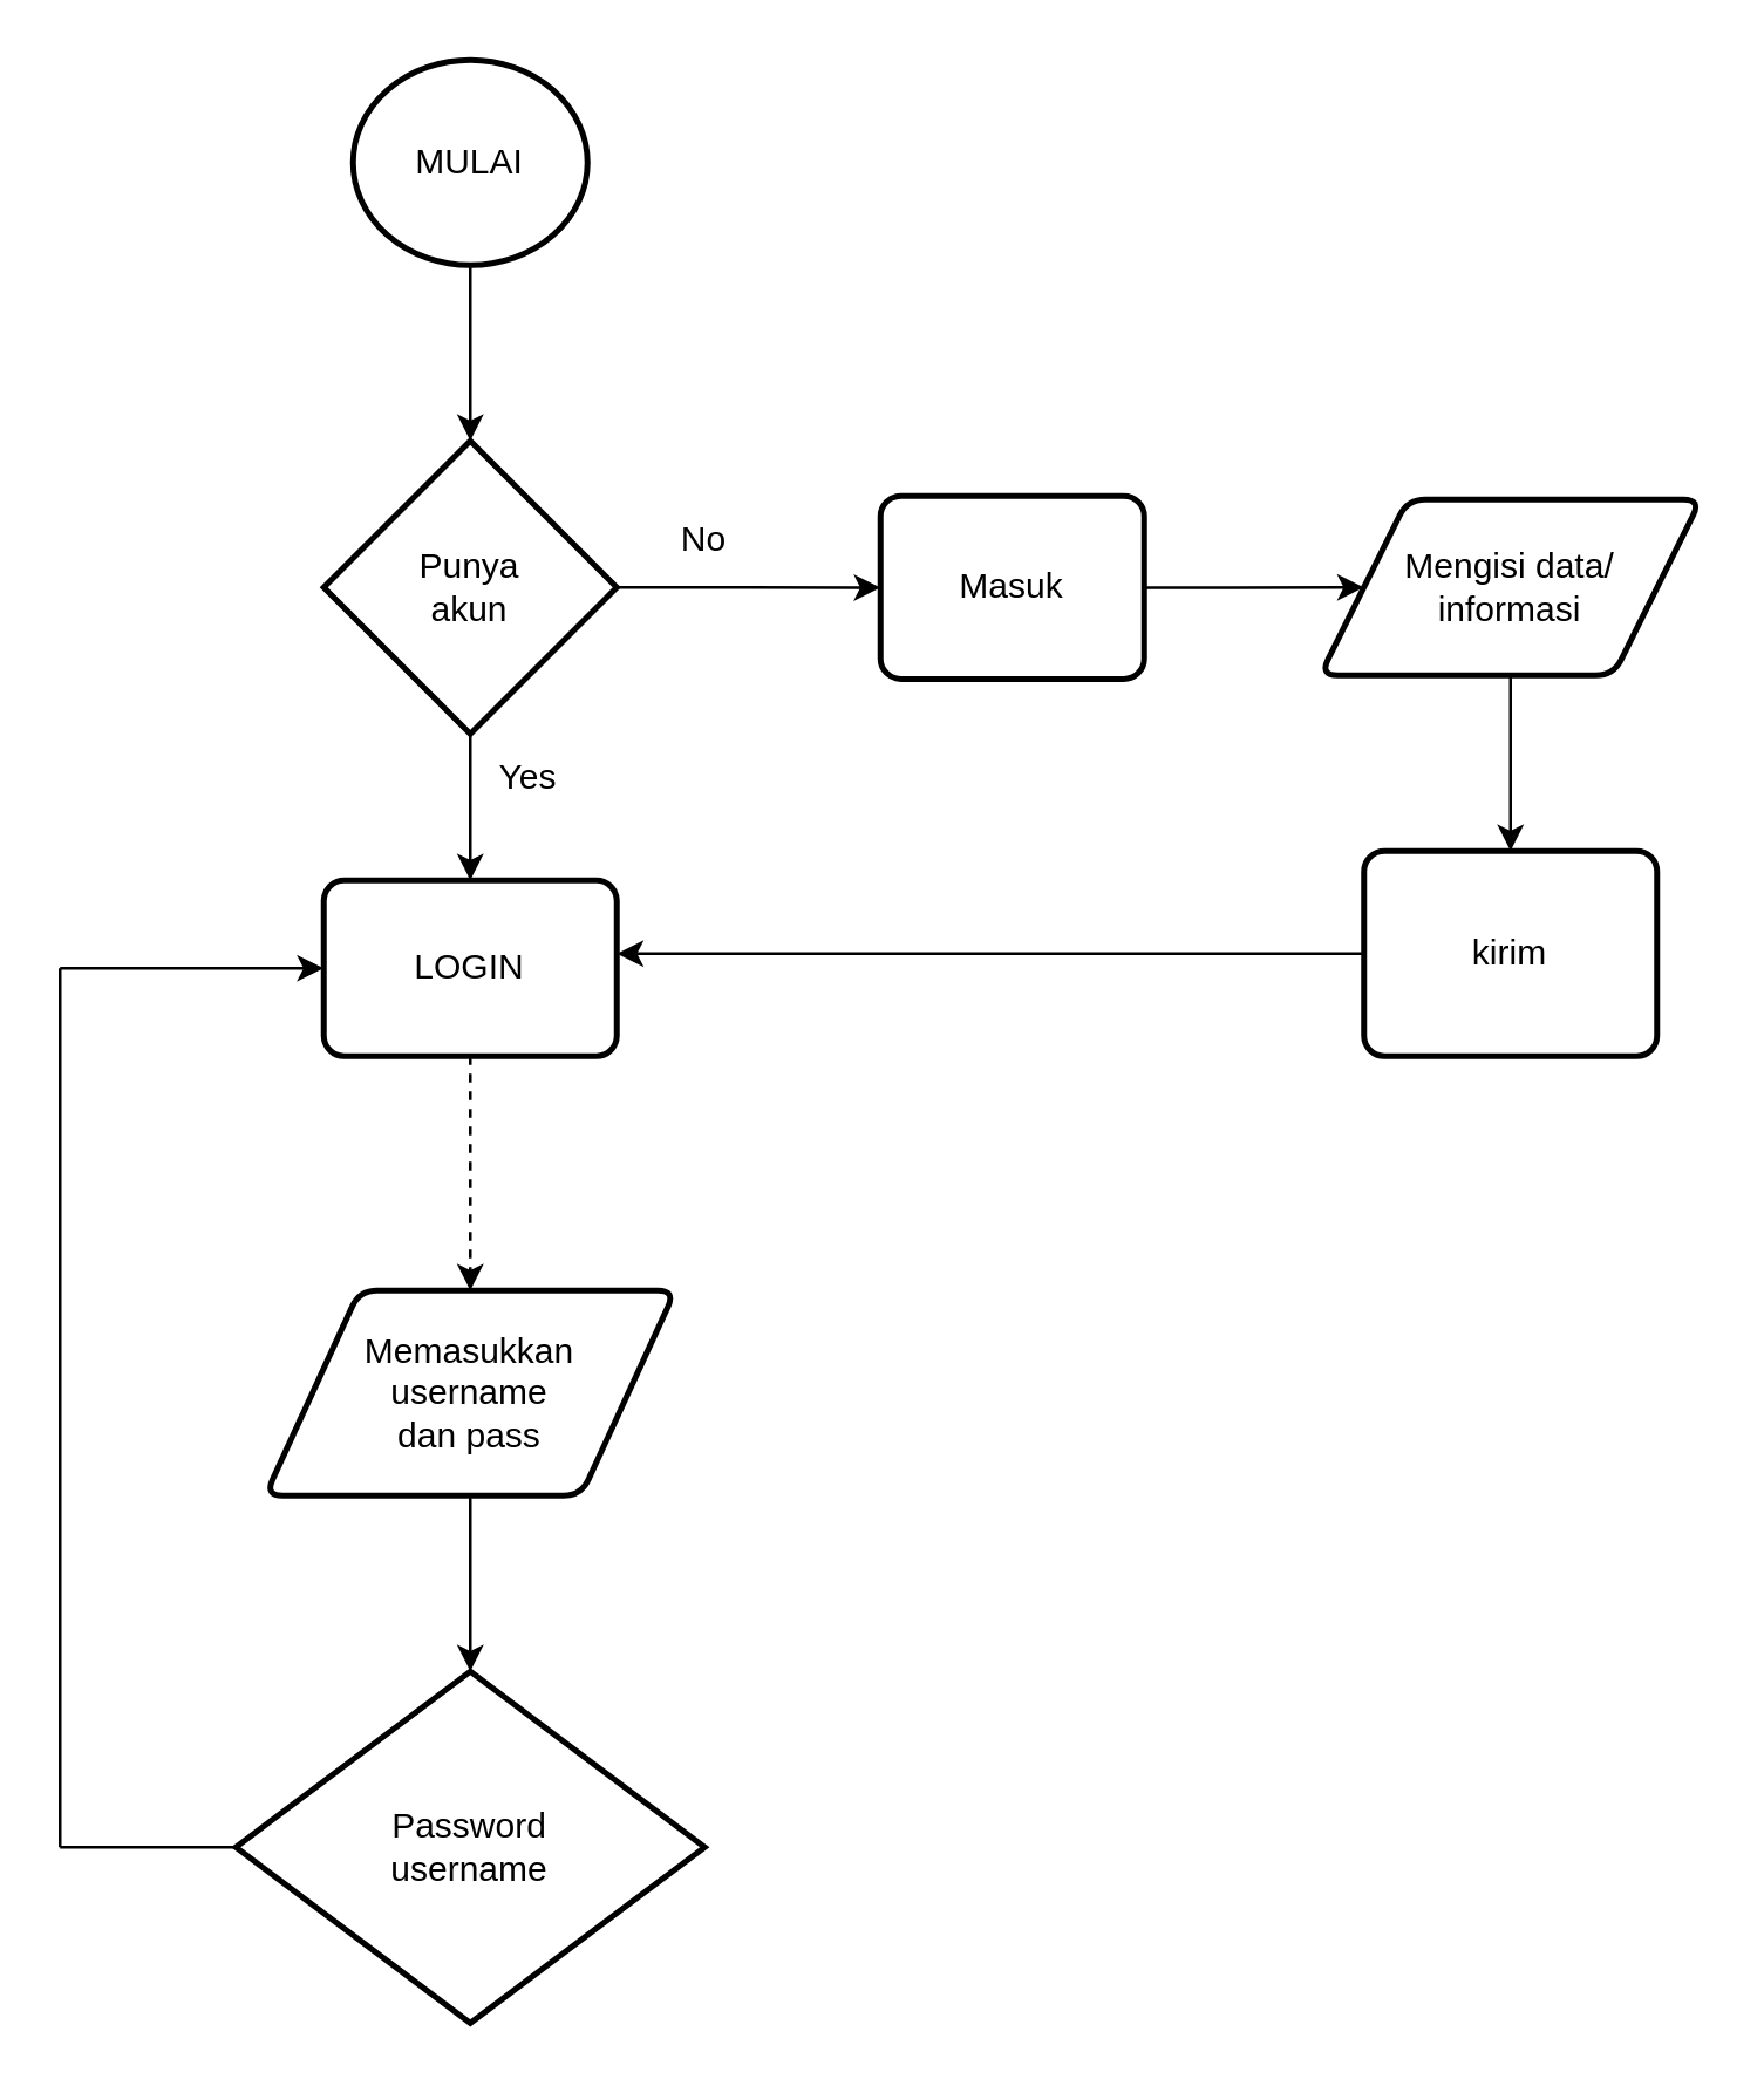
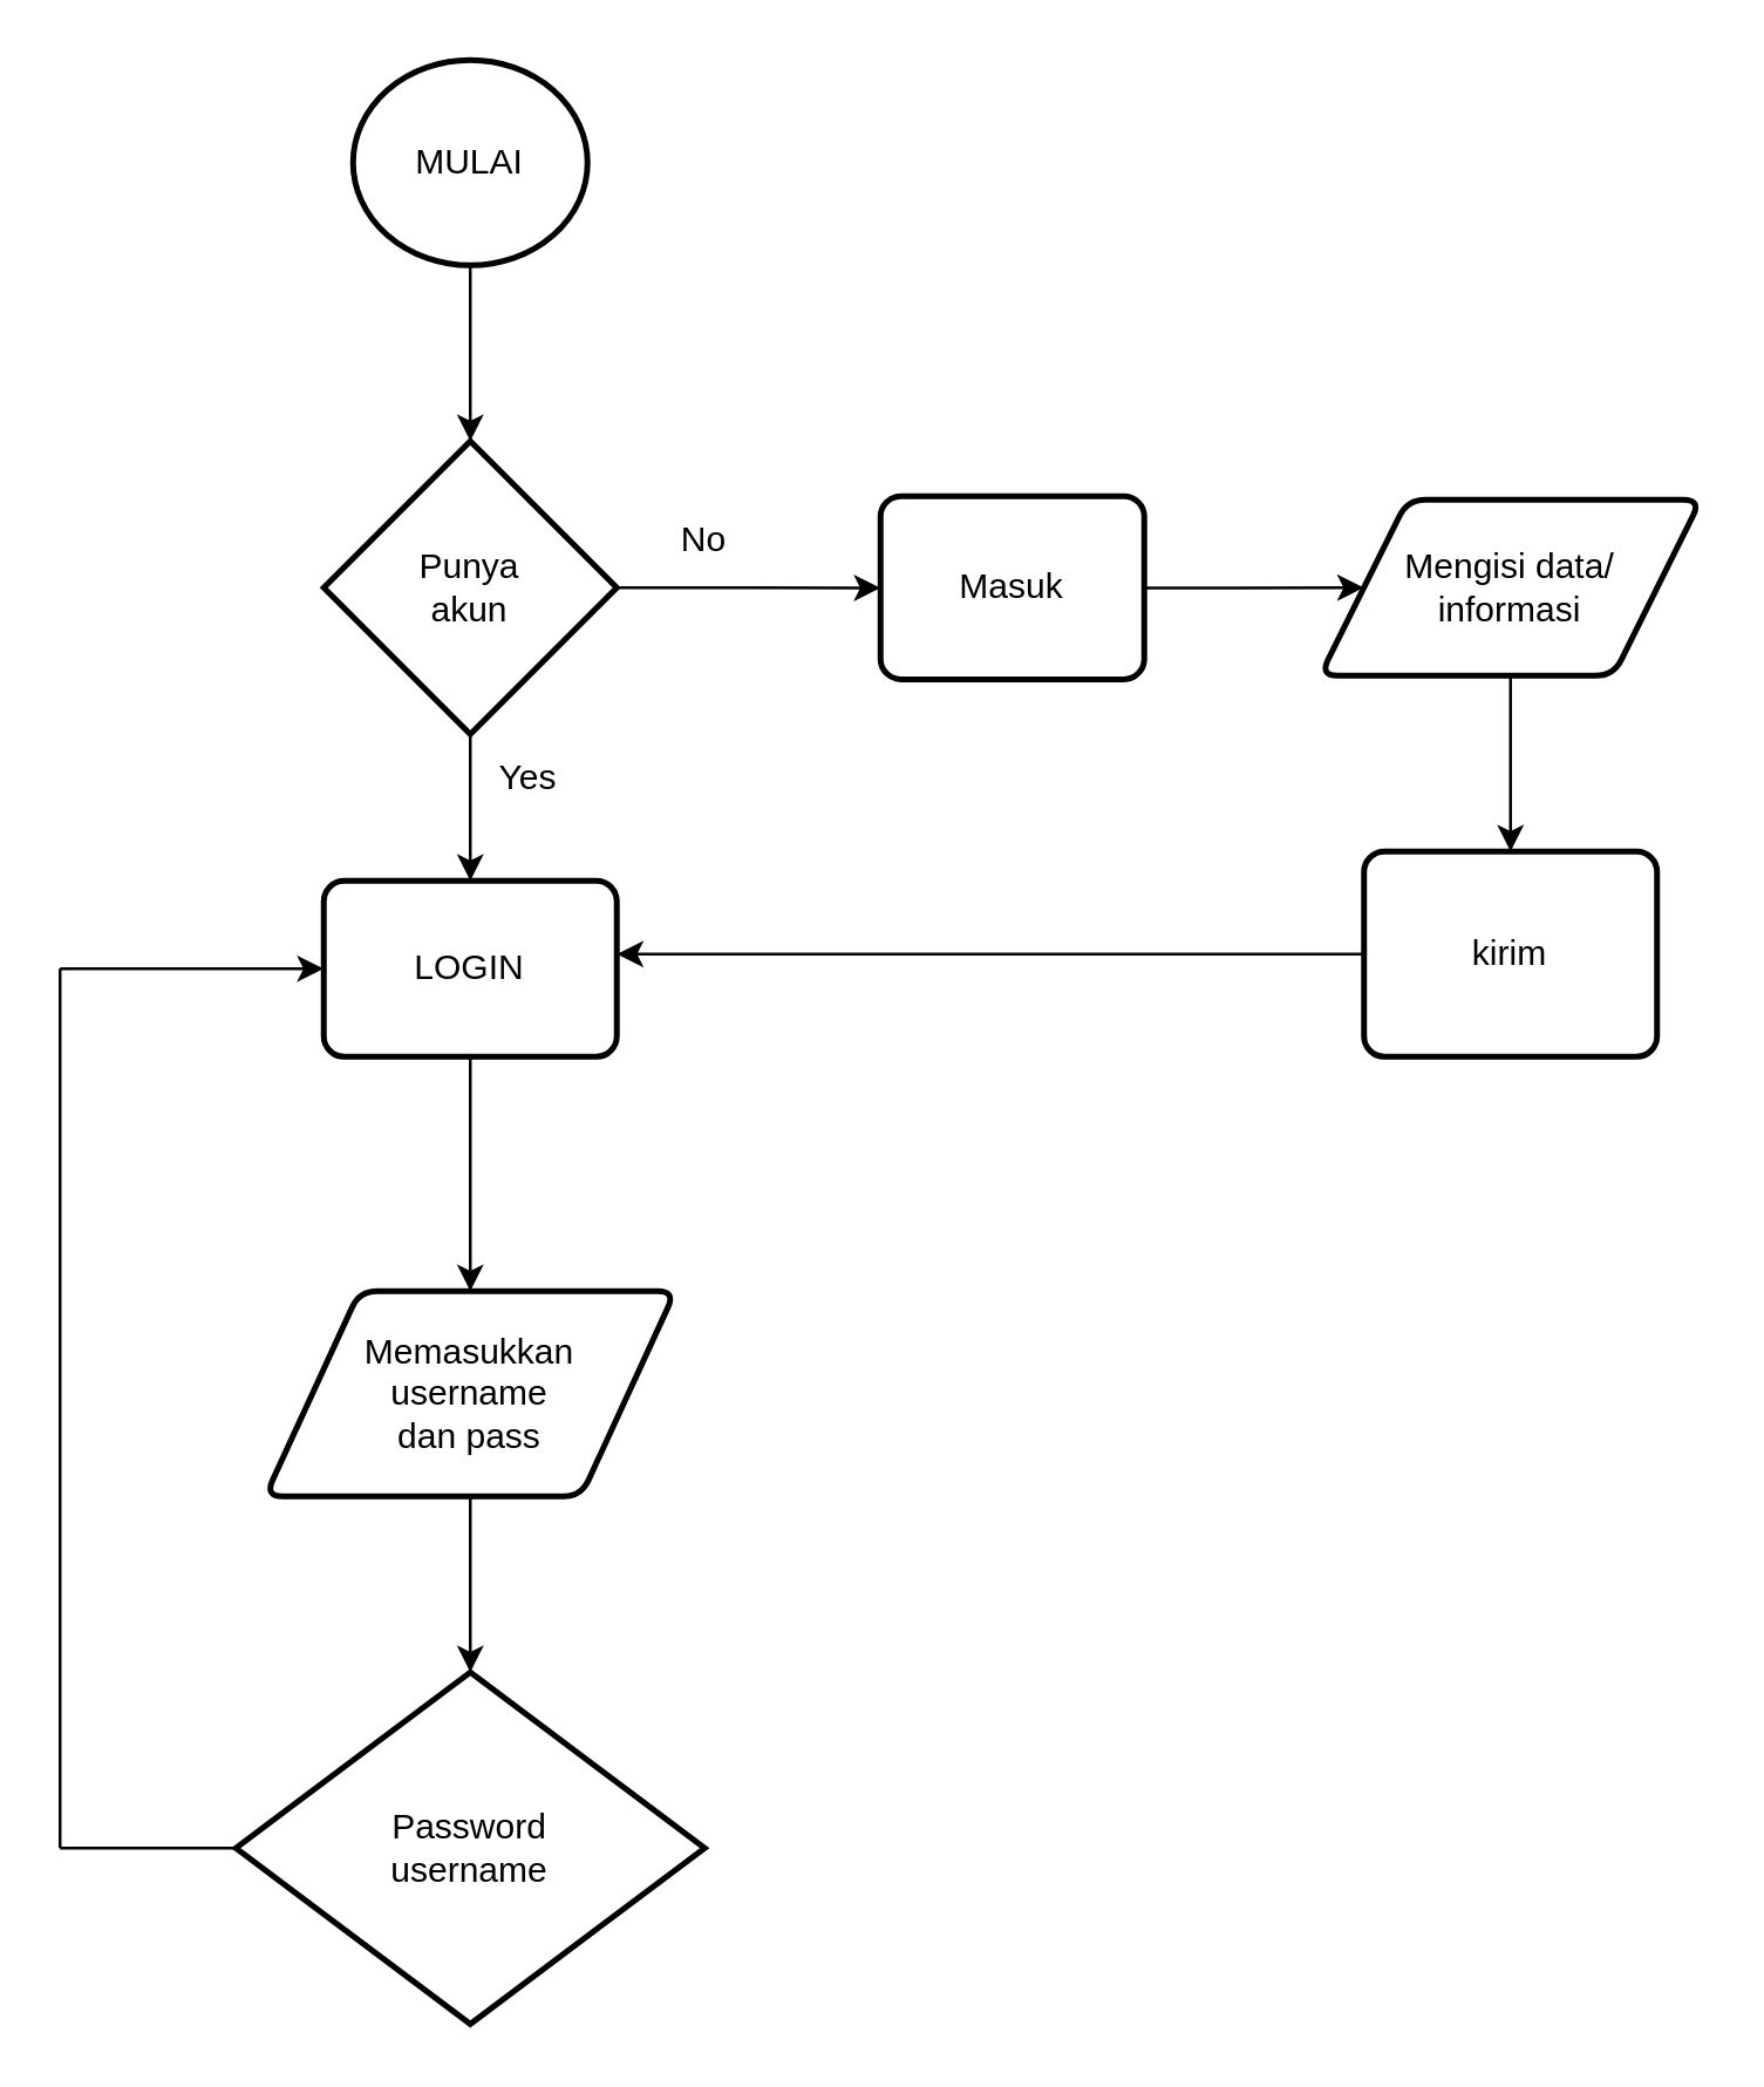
  <mxCell id="0" />
  <mxCell id="1" parent="0" />
  <mxCell id="2" value="" style="edgeStyle=orthogonalEdgeStyle;rounded=0;orthogonalLoop=1;jettySize=auto;html=1;" edge="1" parent="1" source="3"><mxGeometry relative="1" as="geometry"><mxPoint x="160" y="150" as="targetPoint" /></mxGeometry></mxCell>
  <mxCell id="3" value="&lt;font style=&quot;vertical-align: inherit;&quot;&gt;&lt;font style=&quot;vertical-align: inherit;&quot;&gt;MULAI&lt;/font&gt;&lt;/font&gt;" style="strokeWidth=2;html=1;shape=mxgraph.flowchart.start_2;whiteSpace=wrap;" vertex="1" parent="1"><mxGeometry x="120" y="20" width="80" height="70" as="geometry" /></mxCell>
  <mxCell id="4" value="" style="edgeStyle=orthogonalEdgeStyle;rounded=0;orthogonalLoop=1;jettySize=auto;html=1;" edge="1" parent="1" source="5" target="10"><mxGeometry relative="1" as="geometry" /></mxCell>
  <mxCell id="5" value="&lt;font style=&quot;vertical-align: inherit;&quot;&gt;&lt;font style=&quot;vertical-align: inherit;&quot;&gt;Masuk&lt;/font&gt;&lt;/font&gt;" style="rounded=1;whiteSpace=wrap;html=1;absoluteArcSize=1;arcSize=14;strokeWidth=2;" vertex="1" parent="1"><mxGeometry x="300" y="168.75" width="90" height="62.5" as="geometry" /></mxCell>
  <mxCell id="6" value="" style="edgeStyle=orthogonalEdgeStyle;rounded=0;orthogonalLoop=1;jettySize=auto;html=1;" edge="1" parent="1" source="8" target="5"><mxGeometry relative="1" as="geometry" /></mxCell>
  <mxCell id="7" value="" style="edgeStyle=orthogonalEdgeStyle;rounded=0;orthogonalLoop=1;jettySize=auto;html=1;" edge="1" parent="1" source="8" target="12"><mxGeometry relative="1" as="geometry" /></mxCell>
  <mxCell id="8" value="&lt;font style=&quot;vertical-align: inherit;&quot;&gt;&lt;font style=&quot;vertical-align: inherit;&quot;&gt;Punya&lt;br&gt;akun&lt;br&gt;&lt;/font&gt;&lt;/font&gt;" style="strokeWidth=2;html=1;shape=mxgraph.flowchart.decision;whiteSpace=wrap;" vertex="1" parent="1"><mxGeometry x="110" y="150" width="100" height="100" as="geometry" /></mxCell>
  <mxCell id="9" value="" style="edgeStyle=orthogonalEdgeStyle;rounded=0;orthogonalLoop=1;jettySize=auto;html=1;" edge="1" parent="1" source="10" target="14"><mxGeometry relative="1" as="geometry" /></mxCell>
  <mxCell id="10" value="&lt;font style=&quot;vertical-align: inherit;&quot;&gt;&lt;font style=&quot;vertical-align: inherit;&quot;&gt;&lt;font style=&quot;vertical-align: inherit;&quot;&gt;&lt;font style=&quot;vertical-align: inherit;&quot;&gt;Mengisi data/&lt;br&gt;informasi&lt;br&gt;&lt;/font&gt;&lt;/font&gt;&lt;/font&gt;&lt;/font&gt;" style="shape=parallelogram;html=1;strokeWidth=2;perimeter=parallelogramPerimeter;whiteSpace=wrap;rounded=1;arcSize=12;size=0.23;" vertex="1" parent="1"><mxGeometry x="450" y="170" width="130" height="60" as="geometry" /></mxCell>
- <mxCell id="11" value="" style="edgeStyle=orthogonalEdgeStyle;rounded=0;orthogonalLoop=1;jettySize=auto;html=1;dashed=1;" edge="1" parent="1" source="12" target="16"><mxGeometry relative="1" as="geometry" /></mxCell>
+ <mxCell id="11" value="" style="edgeStyle=orthogonalEdgeStyle;rounded=0;orthogonalLoop=1;jettySize=auto;html=1;" edge="1" parent="1" source="12" target="16"><mxGeometry relative="1" as="geometry" /></mxCell>
  <mxCell id="12" value="LOGIN" style="rounded=1;whiteSpace=wrap;html=1;absoluteArcSize=1;arcSize=14;strokeWidth=2;" vertex="1" parent="1"><mxGeometry x="110" y="300" width="100" height="60" as="geometry" /></mxCell>
  <mxCell id="13" value="" style="edgeStyle=orthogonalEdgeStyle;rounded=0;orthogonalLoop=1;jettySize=auto;html=1;" edge="1" parent="1" source="14"><mxGeometry relative="1" as="geometry"><mxPoint x="210" y="325" as="targetPoint" /></mxGeometry></mxCell>
  <mxCell id="14" value="&lt;font style=&quot;vertical-align: inherit;&quot;&gt;&lt;font style=&quot;vertical-align: inherit;&quot;&gt;kirim&lt;/font&gt;&lt;/font&gt;" style="rounded=1;whiteSpace=wrap;html=1;absoluteArcSize=1;arcSize=14;strokeWidth=2;" vertex="1" parent="1"><mxGeometry x="465" y="290" width="100" height="70" as="geometry" /></mxCell>
  <mxCell id="15" value="" style="edgeStyle=orthogonalEdgeStyle;rounded=0;orthogonalLoop=1;jettySize=auto;html=1;" edge="1" parent="1" source="16" target="19"><mxGeometry relative="1" as="geometry" /></mxCell>
  <mxCell id="16" value="&lt;font style=&quot;vertical-align: inherit;&quot;&gt;&lt;font style=&quot;vertical-align: inherit;&quot;&gt;Memasukkan&lt;br&gt;username&lt;br&gt;dan pass&lt;br&gt;&lt;/font&gt;&lt;/font&gt;" style="shape=parallelogram;html=1;strokeWidth=2;perimeter=parallelogramPerimeter;whiteSpace=wrap;rounded=1;arcSize=12;size=0.23;" vertex="1" parent="1"><mxGeometry x="90" y="440" width="140" height="70" as="geometry" /></mxCell>
  <mxCell id="17" value="&lt;font style=&quot;vertical-align: inherit;&quot;&gt;&lt;font style=&quot;vertical-align: inherit;&quot;&gt;Yes&lt;/font&gt;&lt;/font&gt;" style="text;html=1;strokeColor=none;fillColor=none;align=center;verticalAlign=middle;whiteSpace=wrap;rounded=0;" vertex="1" parent="1"><mxGeometry x="150" y="250" width="60" height="30" as="geometry" /></mxCell>
  <mxCell id="18" value="&lt;font style=&quot;vertical-align: inherit;&quot;&gt;&lt;font style=&quot;vertical-align: inherit;&quot;&gt;No&lt;/font&gt;&lt;/font&gt;" style="text;html=1;strokeColor=none;fillColor=none;align=center;verticalAlign=middle;whiteSpace=wrap;rounded=0;" vertex="1" parent="1"><mxGeometry x="210" y="168.75" width="60" height="30" as="geometry" /></mxCell>
  <mxCell id="19" value="&lt;font style=&quot;vertical-align: inherit;&quot;&gt;&lt;font style=&quot;vertical-align: inherit;&quot;&gt;Password&lt;br&gt;username&lt;br&gt;&lt;/font&gt;&lt;/font&gt;" style="strokeWidth=2;html=1;shape=mxgraph.flowchart.decision;whiteSpace=wrap;" vertex="1" parent="1"><mxGeometry x="80" y="570" width="160" height="120" as="geometry" /></mxCell>
  <mxCell id="20" value="" style="endArrow=none;html=1;rounded=0;exitX=0;exitY=0.5;exitDx=0;exitDy=0;exitPerimeter=0;" edge="1" parent="1" source="19"><mxGeometry width="50" height="50" relative="1" as="geometry"><mxPoint x="250" y="580" as="sourcePoint" /><mxPoint x="20" y="630" as="targetPoint" /></mxGeometry></mxCell>
  <mxCell id="21" value="" style="endArrow=none;html=1;rounded=0;" edge="1" parent="1"><mxGeometry width="50" height="50" relative="1" as="geometry"><mxPoint x="20" y="630" as="sourcePoint" /><mxPoint x="20" y="330" as="targetPoint" /><Array as="points"><mxPoint x="20" y="540" /></Array></mxGeometry></mxCell>
  <mxCell id="22" value="" style="endArrow=classic;html=1;rounded=0;entryX=0;entryY=0.5;entryDx=0;entryDy=0;" edge="1" parent="1" target="12"><mxGeometry width="50" height="50" relative="1" as="geometry"><mxPoint x="20" y="330" as="sourcePoint" /><mxPoint x="300" y="530" as="targetPoint" /></mxGeometry></mxCell>
